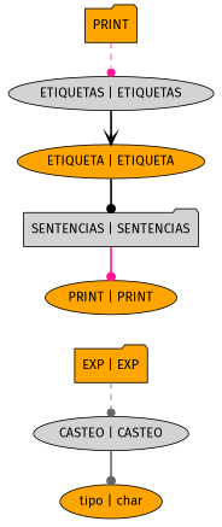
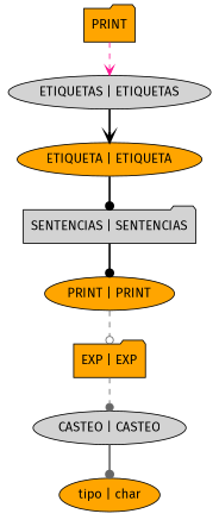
  digraph {
    fontname="Fira Sans"
    node [fillcolor=orange fontname="Fira Sans" shape=ellipse style=filled]
    edge [arrowhead=dot color=gray40 fontname="Fira Sans" style=bold]
    n1 [label=PRINT shape=folder]
    n2 [fillcolor=lightgrey label="ETIQUETAS | ETIQUETAS"]
    n3 [label="ETIQUETA | ETIQUETA"]
    n4 [fillcolor=lightgrey label="SENTENCIAS | SENTENCIAS" shape=folder]
    n5 [label="PRINT | PRINT"]
    n6 [label="EXP | EXP" shape=folder]
    n7 [fillcolor=lightgrey label="CASTEO | CASTEO"]
    n8 [label="tipo | char"]
-   n1 -> n2 [color=deeppink style=dashed]
+   n1 -> n2 [arrowhead=vee color=deeppink style=dashed]
    n2 -> n3 [arrowhead=vee color=black]
    n3 -> n4 [color=black]
-   n4 -> n5 [color=deeppink]
+   n4 -> n5 [color=black]
+   n5 -> n6 [arrowhead=odot style=dashed]
    n6 -> n7 [style=dashed]
    n7 -> n8
  }
